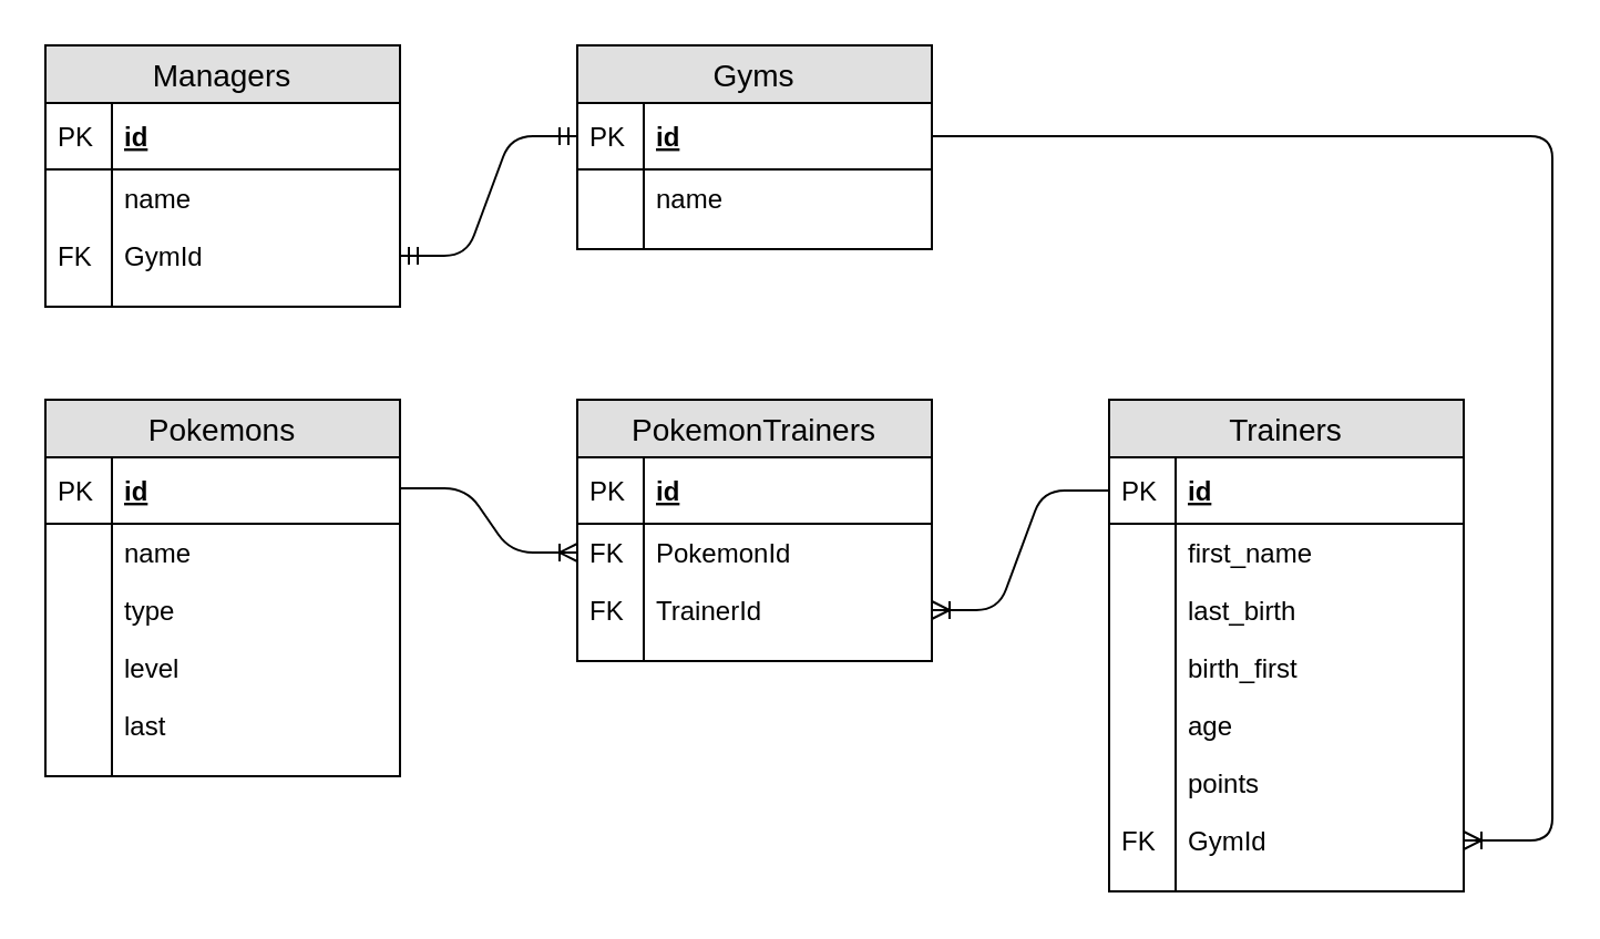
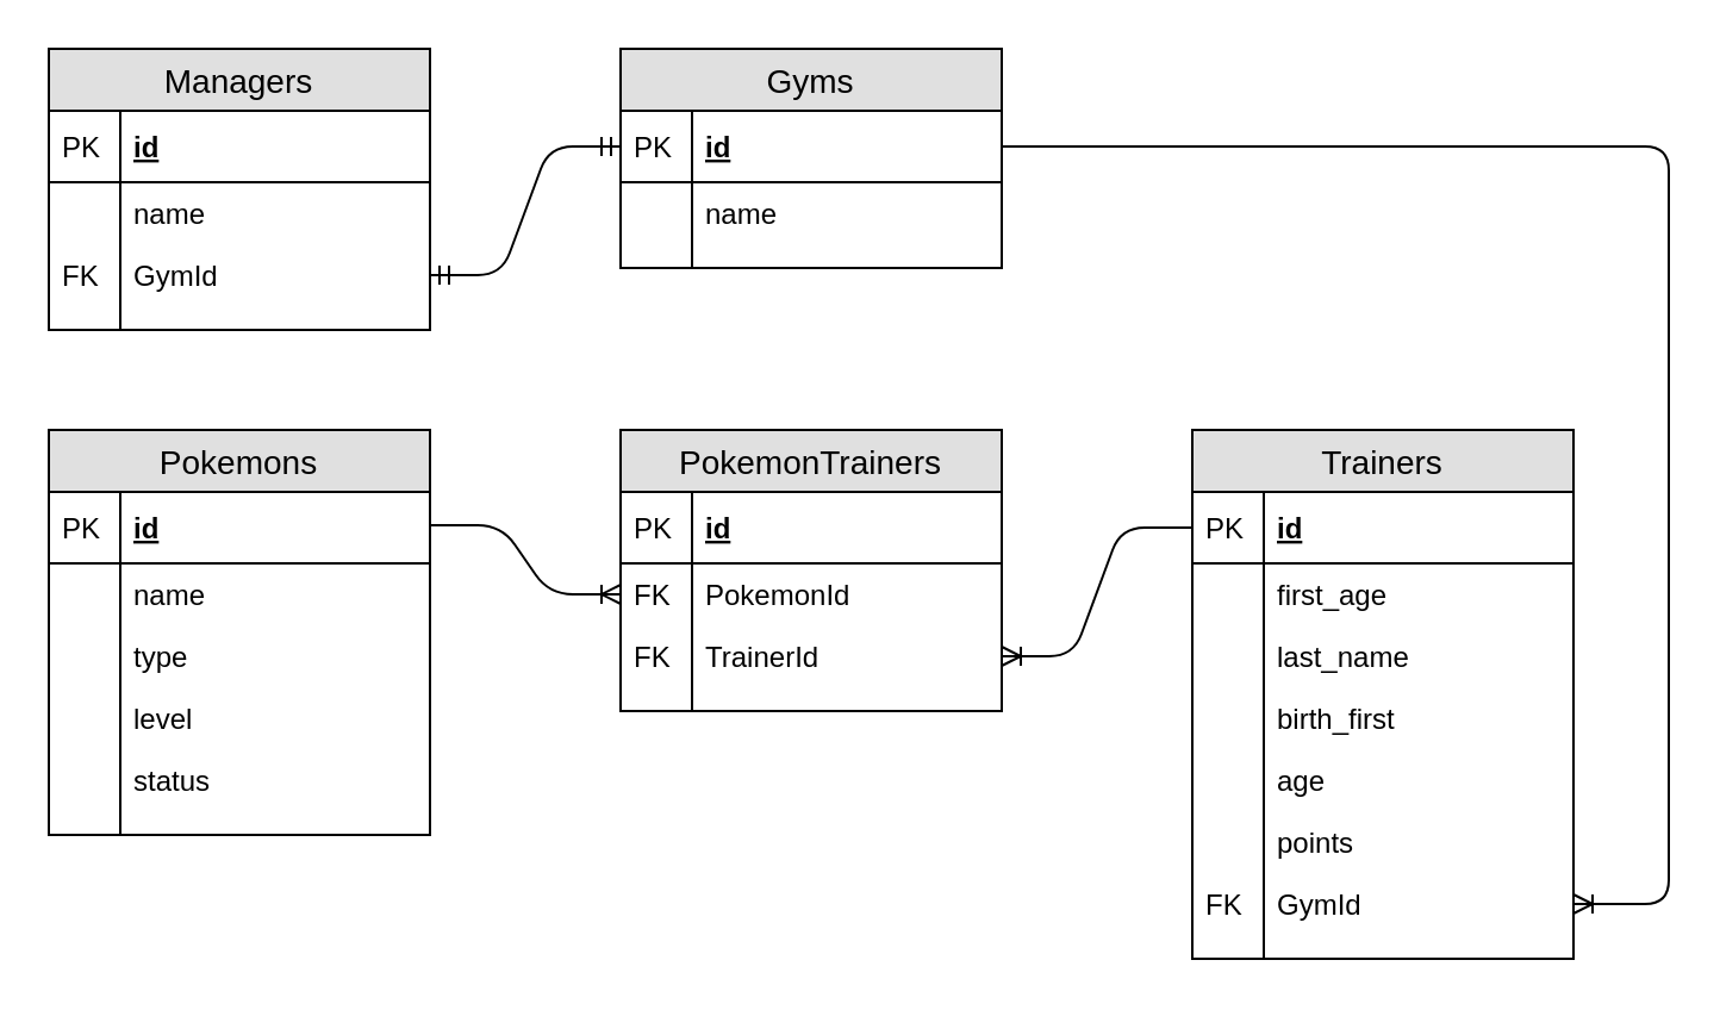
  <mxCell id="0" />
  <mxCell id="1" parent="0" />
  <mxCell id="2" value="Managers" style="swimlane;fontStyle=0;childLayout=stackLayout;horizontal=1;startSize=26;fillColor=#e0e0e0;horizontalStack=0;resizeParent=1;resizeParentMax=0;resizeLast=0;collapsible=1;marginBottom=0;swimlaneFillColor=#ffffff;align=center;fontSize=14;" parent="1" vertex="1"><mxGeometry x="20" y="20" width="160" height="118" as="geometry" /></mxCell>
  <mxCell id="3" value="id" style="shape=partialRectangle;top=0;left=0;right=0;bottom=1;align=left;verticalAlign=middle;fillColor=none;spacingLeft=34;spacingRight=4;overflow=hidden;rotatable=0;points=[[0,0.5],[1,0.5]];portConstraint=eastwest;dropTarget=0;fontStyle=5;fontSize=12;" parent="2" vertex="1"><mxGeometry y="26" width="160" height="30" as="geometry" /></mxCell>
  <mxCell id="4" value="PK" style="shape=partialRectangle;top=0;left=0;bottom=0;fillColor=none;align=left;verticalAlign=middle;spacingLeft=4;spacingRight=4;overflow=hidden;rotatable=0;points=[];portConstraint=eastwest;part=1;fontSize=12;" parent="3" vertex="1" connectable="0"><mxGeometry width="30" height="30" as="geometry" /></mxCell>
  <mxCell id="5" value="name" style="shape=partialRectangle;top=0;left=0;right=0;bottom=0;align=left;verticalAlign=top;fillColor=none;spacingLeft=34;spacingRight=4;overflow=hidden;rotatable=0;points=[[0,0.5],[1,0.5]];portConstraint=eastwest;dropTarget=0;fontSize=12;" parent="2" vertex="1"><mxGeometry y="56" width="160" height="26" as="geometry" /></mxCell>
  <mxCell id="6" value="" style="shape=partialRectangle;top=0;left=0;bottom=0;fillColor=none;align=left;verticalAlign=top;spacingLeft=4;spacingRight=4;overflow=hidden;rotatable=0;points=[];portConstraint=eastwest;part=1;fontSize=12;" parent="5" vertex="1" connectable="0"><mxGeometry width="30" height="26" as="geometry" /></mxCell>
  <mxCell id="7" value="GymId" style="shape=partialRectangle;top=0;left=0;right=0;bottom=0;align=left;verticalAlign=top;fillColor=none;spacingLeft=34;spacingRight=4;overflow=hidden;rotatable=0;points=[[0,0.5],[1,0.5]];portConstraint=eastwest;dropTarget=0;fontSize=12;" parent="2" vertex="1"><mxGeometry y="82" width="160" height="26" as="geometry" /></mxCell>
  <mxCell id="8" value="FK" style="shape=partialRectangle;top=0;left=0;bottom=0;fillColor=none;align=left;verticalAlign=top;spacingLeft=4;spacingRight=4;overflow=hidden;rotatable=0;points=[];portConstraint=eastwest;part=1;fontSize=12;" parent="7" vertex="1" connectable="0"><mxGeometry width="30" height="26" as="geometry" /></mxCell>
  <mxCell id="9" value="" style="shape=partialRectangle;top=0;left=0;right=0;bottom=0;align=left;verticalAlign=top;fillColor=none;spacingLeft=34;spacingRight=4;overflow=hidden;rotatable=0;points=[[0,0.5],[1,0.5]];portConstraint=eastwest;dropTarget=0;fontSize=12;" parent="2" vertex="1"><mxGeometry y="108" width="160" height="10" as="geometry" /></mxCell>
  <mxCell id="10" value="" style="shape=partialRectangle;top=0;left=0;bottom=0;fillColor=none;align=left;verticalAlign=top;spacingLeft=4;spacingRight=4;overflow=hidden;rotatable=0;points=[];portConstraint=eastwest;part=1;fontSize=12;" parent="9" vertex="1" connectable="0"><mxGeometry width="30" height="10" as="geometry" /></mxCell>
  <mxCell id="11" value="Gyms" style="swimlane;fontStyle=0;childLayout=stackLayout;horizontal=1;startSize=26;fillColor=#e0e0e0;horizontalStack=0;resizeParent=1;resizeParentMax=0;resizeLast=0;collapsible=1;marginBottom=0;swimlaneFillColor=#ffffff;align=center;fontSize=14;" parent="1" vertex="1"><mxGeometry x="260" y="20" width="160" height="92" as="geometry" /></mxCell>
  <mxCell id="12" value="id" style="shape=partialRectangle;top=0;left=0;right=0;bottom=1;align=left;verticalAlign=middle;fillColor=none;spacingLeft=34;spacingRight=4;overflow=hidden;rotatable=0;points=[[0,0.5],[1,0.5]];portConstraint=eastwest;dropTarget=0;fontStyle=5;fontSize=12;" parent="11" vertex="1"><mxGeometry y="26" width="160" height="30" as="geometry" /></mxCell>
  <mxCell id="13" value="PK" style="shape=partialRectangle;top=0;left=0;bottom=0;fillColor=none;align=left;verticalAlign=middle;spacingLeft=4;spacingRight=4;overflow=hidden;rotatable=0;points=[];portConstraint=eastwest;part=1;fontSize=12;" parent="12" vertex="1" connectable="0"><mxGeometry width="30" height="30" as="geometry" /></mxCell>
  <mxCell id="14" value="name" style="shape=partialRectangle;top=0;left=0;right=0;bottom=0;align=left;verticalAlign=top;fillColor=none;spacingLeft=34;spacingRight=4;overflow=hidden;rotatable=0;points=[[0,0.5],[1,0.5]];portConstraint=eastwest;dropTarget=0;fontSize=12;" parent="11" vertex="1"><mxGeometry y="56" width="160" height="26" as="geometry" /></mxCell>
  <mxCell id="15" value="" style="shape=partialRectangle;top=0;left=0;bottom=0;fillColor=none;align=left;verticalAlign=top;spacingLeft=4;spacingRight=4;overflow=hidden;rotatable=0;points=[];portConstraint=eastwest;part=1;fontSize=12;" parent="14" vertex="1" connectable="0"><mxGeometry width="30" height="26" as="geometry" /></mxCell>
  <mxCell id="16" value="" style="shape=partialRectangle;top=0;left=0;right=0;bottom=0;align=left;verticalAlign=top;fillColor=none;spacingLeft=34;spacingRight=4;overflow=hidden;rotatable=0;points=[[0,0.5],[1,0.5]];portConstraint=eastwest;dropTarget=0;fontSize=12;" parent="11" vertex="1"><mxGeometry y="82" width="160" height="10" as="geometry" /></mxCell>
  <mxCell id="17" value="" style="shape=partialRectangle;top=0;left=0;bottom=0;fillColor=none;align=left;verticalAlign=top;spacingLeft=4;spacingRight=4;overflow=hidden;rotatable=0;points=[];portConstraint=eastwest;part=1;fontSize=12;" parent="16" vertex="1" connectable="0"><mxGeometry width="30" height="10" as="geometry" /></mxCell>
  <mxCell id="18" value="" style="edgeStyle=entityRelationEdgeStyle;fontSize=12;html=1;endArrow=ERmandOne;startArrow=ERmandOne;entryX=0;entryY=0.5;entryDx=0;entryDy=0;exitX=1;exitY=0.5;exitDx=0;exitDy=0;" parent="1" source="7" target="12" edge="1"><mxGeometry width="100" height="100" relative="1" as="geometry"><mxPoint x="180" y="270" as="sourcePoint" /><mxPoint x="280" y="170" as="targetPoint" /></mxGeometry></mxCell>
  <mxCell id="19" value="Pokemons" style="swimlane;fontStyle=0;childLayout=stackLayout;horizontal=1;startSize=26;fillColor=#e0e0e0;horizontalStack=0;resizeParent=1;resizeParentMax=0;resizeLast=0;collapsible=1;marginBottom=0;swimlaneFillColor=#ffffff;align=center;fontSize=14;" parent="1" vertex="1"><mxGeometry x="20" y="180" width="160" height="170" as="geometry" /></mxCell>
  <mxCell id="20" value="id" style="shape=partialRectangle;top=0;left=0;right=0;bottom=1;align=left;verticalAlign=middle;fillColor=none;spacingLeft=34;spacingRight=4;overflow=hidden;rotatable=0;points=[[0,0.5],[1,0.5]];portConstraint=eastwest;dropTarget=0;fontStyle=5;fontSize=12;" parent="19" vertex="1"><mxGeometry y="26" width="160" height="30" as="geometry" /></mxCell>
  <mxCell id="21" value="PK" style="shape=partialRectangle;top=0;left=0;bottom=0;fillColor=none;align=left;verticalAlign=middle;spacingLeft=4;spacingRight=4;overflow=hidden;rotatable=0;points=[];portConstraint=eastwest;part=1;fontSize=12;" parent="20" vertex="1" connectable="0"><mxGeometry width="30" height="30" as="geometry" /></mxCell>
  <mxCell id="22" value="name" style="shape=partialRectangle;top=0;left=0;right=0;bottom=0;align=left;verticalAlign=top;fillColor=none;spacingLeft=34;spacingRight=4;overflow=hidden;rotatable=0;points=[[0,0.5],[1,0.5]];portConstraint=eastwest;dropTarget=0;fontSize=12;" parent="19" vertex="1"><mxGeometry y="56" width="160" height="26" as="geometry" /></mxCell>
  <mxCell id="23" value="" style="shape=partialRectangle;top=0;left=0;bottom=0;fillColor=none;align=left;verticalAlign=top;spacingLeft=4;spacingRight=4;overflow=hidden;rotatable=0;points=[];portConstraint=eastwest;part=1;fontSize=12;" parent="22" vertex="1" connectable="0"><mxGeometry width="30" height="26" as="geometry" /></mxCell>
  <mxCell id="24" value="type" style="shape=partialRectangle;top=0;left=0;right=0;bottom=0;align=left;verticalAlign=top;fillColor=none;spacingLeft=34;spacingRight=4;overflow=hidden;rotatable=0;points=[[0,0.5],[1,0.5]];portConstraint=eastwest;dropTarget=0;fontSize=12;" parent="19" vertex="1"><mxGeometry y="82" width="160" height="26" as="geometry" /></mxCell>
  <mxCell id="25" value="" style="shape=partialRectangle;top=0;left=0;bottom=0;fillColor=none;align=left;verticalAlign=top;spacingLeft=4;spacingRight=4;overflow=hidden;rotatable=0;points=[];portConstraint=eastwest;part=1;fontSize=12;" parent="24" vertex="1" connectable="0"><mxGeometry width="30" height="26" as="geometry" /></mxCell>
  <mxCell id="26" value="level" style="shape=partialRectangle;top=0;left=0;right=0;bottom=0;align=left;verticalAlign=top;fillColor=none;spacingLeft=34;spacingRight=4;overflow=hidden;rotatable=0;points=[[0,0.5],[1,0.5]];portConstraint=eastwest;dropTarget=0;fontSize=12;" parent="19" vertex="1"><mxGeometry y="108" width="160" height="26" as="geometry" /></mxCell>
  <mxCell id="27" value="" style="shape=partialRectangle;top=0;left=0;bottom=0;fillColor=none;align=left;verticalAlign=top;spacingLeft=4;spacingRight=4;overflow=hidden;rotatable=0;points=[];portConstraint=eastwest;part=1;fontSize=12;" parent="26" vertex="1" connectable="0"><mxGeometry width="30" height="26" as="geometry" /></mxCell>
- <mxCell id="28" value="last" style="shape=partialRectangle;top=0;left=0;right=0;bottom=0;align=left;verticalAlign=top;fillColor=none;spacingLeft=34;spacingRight=4;overflow=hidden;rotatable=0;points=[[0,0.5],[1,0.5]];portConstraint=eastwest;dropTarget=0;fontSize=12;" parent="19" vertex="1"><mxGeometry y="134" width="160" height="26" as="geometry" /></mxCell>
+ <mxCell id="28" value="status" style="shape=partialRectangle;top=0;left=0;right=0;bottom=0;align=left;verticalAlign=top;fillColor=none;spacingLeft=34;spacingRight=4;overflow=hidden;rotatable=0;points=[[0,0.5],[1,0.5]];portConstraint=eastwest;dropTarget=0;fontSize=12;" parent="19" vertex="1"><mxGeometry y="134" width="160" height="26" as="geometry" /></mxCell>
  <mxCell id="29" value="" style="shape=partialRectangle;top=0;left=0;bottom=0;fillColor=none;align=left;verticalAlign=top;spacingLeft=4;spacingRight=4;overflow=hidden;rotatable=0;points=[];portConstraint=eastwest;part=1;fontSize=12;" parent="28" vertex="1" connectable="0"><mxGeometry width="30" height="26" as="geometry" /></mxCell>
  <mxCell id="30" value="" style="shape=partialRectangle;top=0;left=0;right=0;bottom=0;align=left;verticalAlign=top;fillColor=none;spacingLeft=34;spacingRight=4;overflow=hidden;rotatable=0;points=[[0,0.5],[1,0.5]];portConstraint=eastwest;dropTarget=0;fontSize=12;" parent="19" vertex="1"><mxGeometry y="160" width="160" height="10" as="geometry" /></mxCell>
  <mxCell id="31" value="" style="shape=partialRectangle;top=0;left=0;bottom=0;fillColor=none;align=left;verticalAlign=top;spacingLeft=4;spacingRight=4;overflow=hidden;rotatable=0;points=[];portConstraint=eastwest;part=1;fontSize=12;" parent="30" vertex="1" connectable="0"><mxGeometry width="30" height="10" as="geometry" /></mxCell>
  <mxCell id="32" value="PokemonTrainers" style="swimlane;fontStyle=0;childLayout=stackLayout;horizontal=1;startSize=26;fillColor=#e0e0e0;horizontalStack=0;resizeParent=1;resizeParentMax=0;resizeLast=0;collapsible=1;marginBottom=0;swimlaneFillColor=#ffffff;align=center;fontSize=14;" parent="1" vertex="1"><mxGeometry x="260" y="180" width="160" height="118" as="geometry" /></mxCell>
  <mxCell id="33" value="id" style="shape=partialRectangle;top=0;left=0;right=0;bottom=1;align=left;verticalAlign=middle;fillColor=none;spacingLeft=34;spacingRight=4;overflow=hidden;rotatable=0;points=[[0,0.5],[1,0.5]];portConstraint=eastwest;dropTarget=0;fontStyle=5;fontSize=12;" parent="32" vertex="1"><mxGeometry y="26" width="160" height="30" as="geometry" /></mxCell>
  <mxCell id="34" value="PK" style="shape=partialRectangle;top=0;left=0;bottom=0;fillColor=none;align=left;verticalAlign=middle;spacingLeft=4;spacingRight=4;overflow=hidden;rotatable=0;points=[];portConstraint=eastwest;part=1;fontSize=12;" parent="33" vertex="1" connectable="0"><mxGeometry width="30" height="30" as="geometry" /></mxCell>
  <mxCell id="35" value="PokemonId" style="shape=partialRectangle;top=0;left=0;right=0;bottom=0;align=left;verticalAlign=top;fillColor=none;spacingLeft=34;spacingRight=4;overflow=hidden;rotatable=0;points=[[0,0.5],[1,0.5]];portConstraint=eastwest;dropTarget=0;fontSize=12;" parent="32" vertex="1"><mxGeometry y="56" width="160" height="26" as="geometry" /></mxCell>
  <mxCell id="36" value="FK" style="shape=partialRectangle;top=0;left=0;bottom=0;fillColor=none;align=left;verticalAlign=top;spacingLeft=4;spacingRight=4;overflow=hidden;rotatable=0;points=[];portConstraint=eastwest;part=1;fontSize=12;" parent="35" vertex="1" connectable="0"><mxGeometry width="30" height="26" as="geometry" /></mxCell>
  <mxCell id="37" value="TrainerId" style="shape=partialRectangle;top=0;left=0;right=0;bottom=0;align=left;verticalAlign=top;fillColor=none;spacingLeft=34;spacingRight=4;overflow=hidden;rotatable=0;points=[[0,0.5],[1,0.5]];portConstraint=eastwest;dropTarget=0;fontSize=12;" parent="32" vertex="1"><mxGeometry y="82" width="160" height="26" as="geometry" /></mxCell>
  <mxCell id="38" value="FK" style="shape=partialRectangle;top=0;left=0;bottom=0;fillColor=none;align=left;verticalAlign=top;spacingLeft=4;spacingRight=4;overflow=hidden;rotatable=0;points=[];portConstraint=eastwest;part=1;fontSize=12;" parent="37" vertex="1" connectable="0"><mxGeometry width="30" height="26" as="geometry" /></mxCell>
  <mxCell id="39" value="" style="shape=partialRectangle;top=0;left=0;right=0;bottom=0;align=left;verticalAlign=top;fillColor=none;spacingLeft=34;spacingRight=4;overflow=hidden;rotatable=0;points=[[0,0.5],[1,0.5]];portConstraint=eastwest;dropTarget=0;fontSize=12;" parent="32" vertex="1"><mxGeometry y="108" width="160" height="10" as="geometry" /></mxCell>
  <mxCell id="40" value="" style="shape=partialRectangle;top=0;left=0;bottom=0;fillColor=none;align=left;verticalAlign=top;spacingLeft=4;spacingRight=4;overflow=hidden;rotatable=0;points=[];portConstraint=eastwest;part=1;fontSize=12;" parent="39" vertex="1" connectable="0"><mxGeometry width="30" height="10" as="geometry" /></mxCell>
  <mxCell id="41" value="" style="edgeStyle=entityRelationEdgeStyle;fontSize=12;html=1;endArrow=ERoneToMany;entryX=0;entryY=0.5;entryDx=0;entryDy=0;" parent="1" target="35" edge="1"><mxGeometry width="100" height="100" relative="1" as="geometry"><mxPoint x="180" y="220" as="sourcePoint" /><mxPoint x="280" y="120" as="targetPoint" /></mxGeometry></mxCell>
  <mxCell id="42" value="Trainers" style="swimlane;fontStyle=0;childLayout=stackLayout;horizontal=1;startSize=26;fillColor=#e0e0e0;horizontalStack=0;resizeParent=1;resizeParentMax=0;resizeLast=0;collapsible=1;marginBottom=0;swimlaneFillColor=#ffffff;align=center;fontSize=14;" parent="1" vertex="1"><mxGeometry x="500" y="180" width="160" height="222" as="geometry" /></mxCell>
  <mxCell id="43" value="id" style="shape=partialRectangle;top=0;left=0;right=0;bottom=1;align=left;verticalAlign=middle;fillColor=none;spacingLeft=34;spacingRight=4;overflow=hidden;rotatable=0;points=[[0,0.5],[1,0.5]];portConstraint=eastwest;dropTarget=0;fontStyle=5;fontSize=12;" parent="42" vertex="1"><mxGeometry y="26" width="160" height="30" as="geometry" /></mxCell>
  <mxCell id="44" value="PK" style="shape=partialRectangle;top=0;left=0;bottom=0;fillColor=none;align=left;verticalAlign=middle;spacingLeft=4;spacingRight=4;overflow=hidden;rotatable=0;points=[];portConstraint=eastwest;part=1;fontSize=12;" parent="43" vertex="1" connectable="0"><mxGeometry width="30" height="30" as="geometry" /></mxCell>
- <mxCell id="45" value="first_name" style="shape=partialRectangle;top=0;left=0;right=0;bottom=0;align=left;verticalAlign=top;fillColor=none;spacingLeft=34;spacingRight=4;overflow=hidden;rotatable=0;points=[[0,0.5],[1,0.5]];portConstraint=eastwest;dropTarget=0;fontSize=12;" parent="42" vertex="1"><mxGeometry y="56" width="160" height="26" as="geometry" /></mxCell>
+ <mxCell id="45" value="first_age" style="shape=partialRectangle;top=0;left=0;right=0;bottom=0;align=left;verticalAlign=top;fillColor=none;spacingLeft=34;spacingRight=4;overflow=hidden;rotatable=0;points=[[0,0.5],[1,0.5]];portConstraint=eastwest;dropTarget=0;fontSize=12;" parent="42" vertex="1"><mxGeometry y="56" width="160" height="26" as="geometry" /></mxCell>
  <mxCell id="46" value="" style="shape=partialRectangle;top=0;left=0;bottom=0;fillColor=none;align=left;verticalAlign=top;spacingLeft=4;spacingRight=4;overflow=hidden;rotatable=0;points=[];portConstraint=eastwest;part=1;fontSize=12;" parent="45" vertex="1" connectable="0"><mxGeometry width="30" height="26" as="geometry" /></mxCell>
- <mxCell id="47" value="last_birth" style="shape=partialRectangle;top=0;left=0;right=0;bottom=0;align=left;verticalAlign=top;fillColor=none;spacingLeft=34;spacingRight=4;overflow=hidden;rotatable=0;points=[[0,0.5],[1,0.5]];portConstraint=eastwest;dropTarget=0;fontSize=12;" parent="42" vertex="1"><mxGeometry y="82" width="160" height="26" as="geometry" /></mxCell>
+ <mxCell id="47" value="last_name" style="shape=partialRectangle;top=0;left=0;right=0;bottom=0;align=left;verticalAlign=top;fillColor=none;spacingLeft=34;spacingRight=4;overflow=hidden;rotatable=0;points=[[0,0.5],[1,0.5]];portConstraint=eastwest;dropTarget=0;fontSize=12;" parent="42" vertex="1"><mxGeometry y="82" width="160" height="26" as="geometry" /></mxCell>
  <mxCell id="48" value="" style="shape=partialRectangle;top=0;left=0;bottom=0;fillColor=none;align=left;verticalAlign=top;spacingLeft=4;spacingRight=4;overflow=hidden;rotatable=0;points=[];portConstraint=eastwest;part=1;fontSize=12;" parent="47" vertex="1" connectable="0"><mxGeometry width="30" height="26" as="geometry" /></mxCell>
  <mxCell id="49" value="birth_first" style="shape=partialRectangle;top=0;left=0;right=0;bottom=0;align=left;verticalAlign=top;fillColor=none;spacingLeft=34;spacingRight=4;overflow=hidden;rotatable=0;points=[[0,0.5],[1,0.5]];portConstraint=eastwest;dropTarget=0;fontSize=12;" parent="42" vertex="1"><mxGeometry y="108" width="160" height="26" as="geometry" /></mxCell>
  <mxCell id="50" value="" style="shape=partialRectangle;top=0;left=0;bottom=0;fillColor=none;align=left;verticalAlign=top;spacingLeft=4;spacingRight=4;overflow=hidden;rotatable=0;points=[];portConstraint=eastwest;part=1;fontSize=12;" parent="49" vertex="1" connectable="0"><mxGeometry width="30" height="26" as="geometry" /></mxCell>
  <mxCell id="51" value="age" style="shape=partialRectangle;top=0;left=0;right=0;bottom=0;align=left;verticalAlign=top;fillColor=none;spacingLeft=34;spacingRight=4;overflow=hidden;rotatable=0;points=[[0,0.5],[1,0.5]];portConstraint=eastwest;dropTarget=0;fontSize=12;" parent="42" vertex="1"><mxGeometry y="134" width="160" height="26" as="geometry" /></mxCell>
  <mxCell id="52" value="" style="shape=partialRectangle;top=0;left=0;bottom=0;fillColor=none;align=left;verticalAlign=top;spacingLeft=4;spacingRight=4;overflow=hidden;rotatable=0;points=[];portConstraint=eastwest;part=1;fontSize=12;" parent="51" vertex="1" connectable="0"><mxGeometry width="30" height="26" as="geometry" /></mxCell>
  <mxCell id="53" value="points" style="shape=partialRectangle;top=0;left=0;right=0;bottom=0;align=left;verticalAlign=top;fillColor=none;spacingLeft=34;spacingRight=4;overflow=hidden;rotatable=0;points=[[0,0.5],[1,0.5]];portConstraint=eastwest;dropTarget=0;fontSize=12;" vertex="1" parent="42"><mxGeometry y="160" width="160" height="26" as="geometry" /></mxCell>
  <mxCell id="54" value="" style="shape=partialRectangle;top=0;left=0;bottom=0;fillColor=none;align=left;verticalAlign=top;spacingLeft=4;spacingRight=4;overflow=hidden;rotatable=0;points=[];portConstraint=eastwest;part=1;fontSize=12;" vertex="1" connectable="0" parent="53"><mxGeometry width="30" height="26" as="geometry" /></mxCell>
  <mxCell id="55" value="GymId" style="shape=partialRectangle;top=0;left=0;right=0;bottom=0;align=left;verticalAlign=top;fillColor=none;spacingLeft=34;spacingRight=4;overflow=hidden;rotatable=0;points=[[0,0.5],[1,0.5]];portConstraint=eastwest;dropTarget=0;fontSize=12;" parent="42" vertex="1"><mxGeometry y="186" width="160" height="26" as="geometry" /></mxCell>
  <mxCell id="56" value="FK" style="shape=partialRectangle;top=0;left=0;bottom=0;fillColor=none;align=left;verticalAlign=top;spacingLeft=4;spacingRight=4;overflow=hidden;rotatable=0;points=[];portConstraint=eastwest;part=1;fontSize=12;" parent="55" vertex="1" connectable="0"><mxGeometry width="30" height="26" as="geometry" /></mxCell>
  <mxCell id="57" value="" style="shape=partialRectangle;top=0;left=0;right=0;bottom=0;align=left;verticalAlign=top;fillColor=none;spacingLeft=34;spacingRight=4;overflow=hidden;rotatable=0;points=[[0,0.5],[1,0.5]];portConstraint=eastwest;dropTarget=0;fontSize=12;" parent="42" vertex="1"><mxGeometry y="212" width="160" height="10" as="geometry" /></mxCell>
  <mxCell id="58" value="" style="shape=partialRectangle;top=0;left=0;bottom=0;fillColor=none;align=left;verticalAlign=top;spacingLeft=4;spacingRight=4;overflow=hidden;rotatable=0;points=[];portConstraint=eastwest;part=1;fontSize=12;" parent="57" vertex="1" connectable="0"><mxGeometry width="30" height="10" as="geometry" /></mxCell>
  <mxCell id="59" value="" style="edgeStyle=entityRelationEdgeStyle;fontSize=12;html=1;endArrow=none;exitX=1;exitY=0.5;exitDx=0;exitDy=0;endFill=0;startArrow=ERoneToMany;startFill=0;" parent="1" source="37" target="43" edge="1"><mxGeometry width="100" height="100" relative="1" as="geometry"><mxPoint x="310" y="360" as="sourcePoint" /><mxPoint x="430" y="250" as="targetPoint" /></mxGeometry></mxCell>
  <mxCell id="60" value="" style="edgeStyle=orthogonalEdgeStyle;fontSize=12;html=1;endArrow=ERoneToMany;exitX=1;exitY=0.5;exitDx=0;exitDy=0;entryX=1;entryY=0.5;entryDx=0;entryDy=0;" parent="1" source="12" target="55" edge="1"><mxGeometry width="100" height="100" relative="1" as="geometry"><mxPoint x="330" y="350" as="sourcePoint" /><mxPoint x="430" y="250" as="targetPoint" /><Array as="points"><mxPoint x="700" y="61" /><mxPoint x="700" y="379" /></Array></mxGeometry></mxCell>
